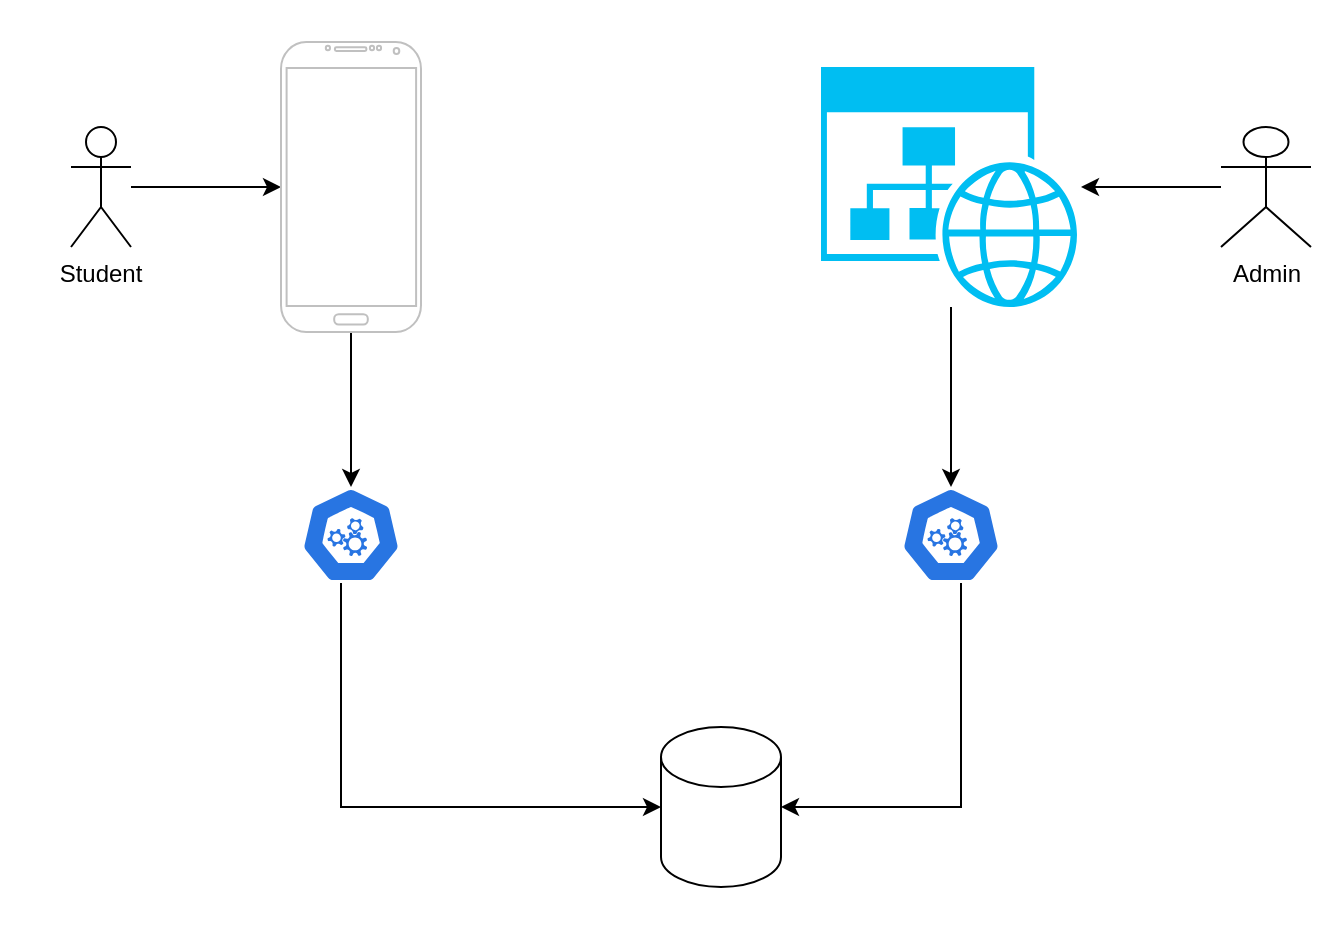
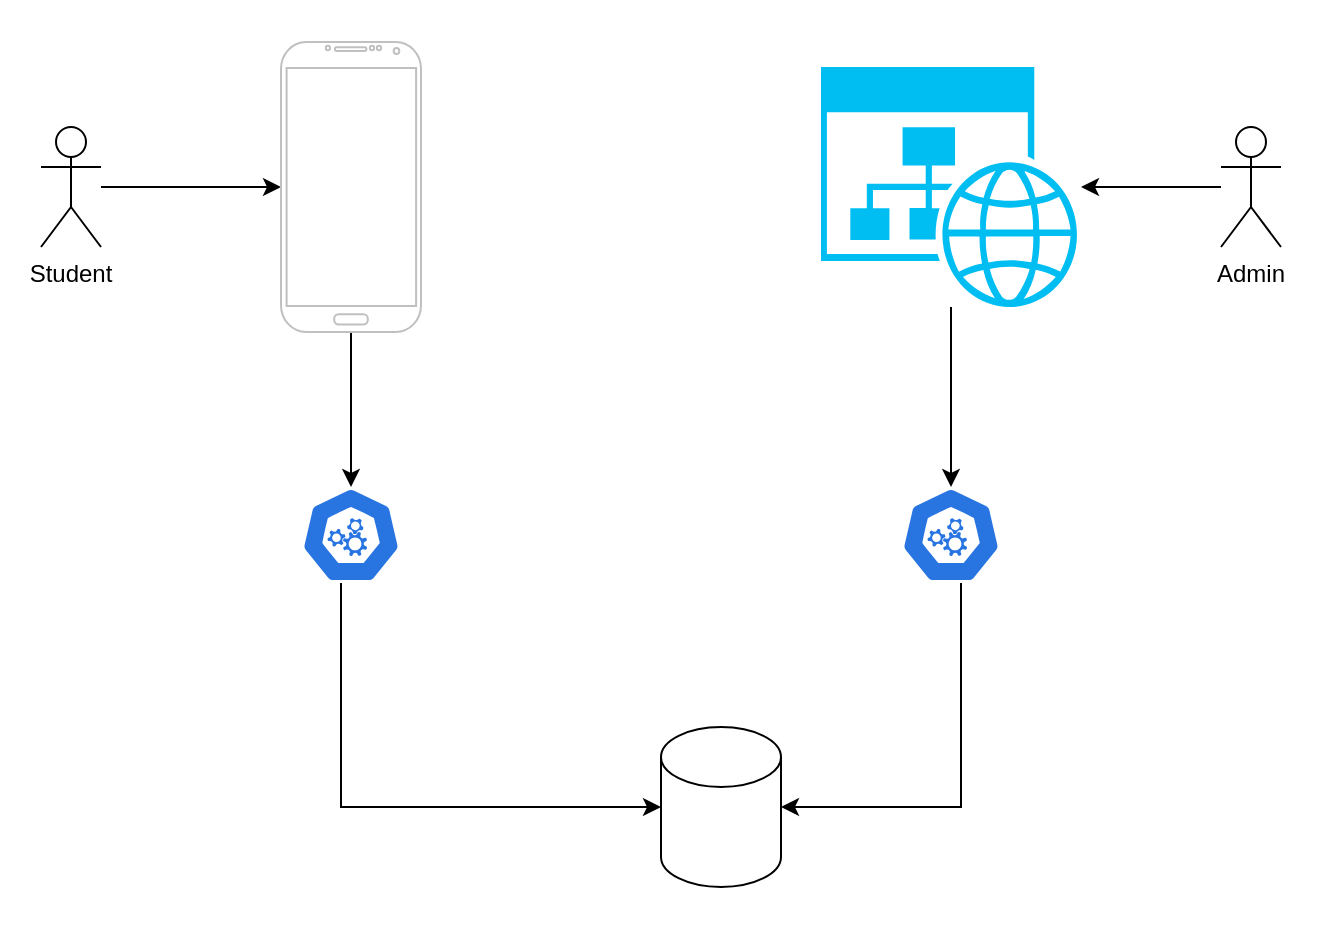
  <mxCell id="0" />
  <mxCell id="1" parent="0" />
  <mxCell id="2" value="" style="shape=cylinder3;whiteSpace=wrap;html=1;boundedLbl=1;backgroundOutline=1;size=15;" vertex="1" parent="1"><mxGeometry x="330" y="363" width="60" height="80" as="geometry" /></mxCell>
  <mxCell id="3" value="" style="aspect=fixed;sketch=0;html=1;dashed=0;whitespace=wrap;fillColor=#2875E2;strokeColor=#ffffff;points=[[0.005,0.63,0],[0.1,0.2,0],[0.9,0.2,0],[0.5,0,0],[0.995,0.63,0],[0.72,0.99,0],[0.5,1,0],[0.28,0.99,0]];shape=mxgraph.kubernetes.icon2;prIcon=api" vertex="1" parent="1"><mxGeometry x="150" y="243" width="50" height="48" as="geometry" /></mxCell>
  <mxCell id="4" style="edgeStyle=orthogonalEdgeStyle;rounded=0;orthogonalLoop=1;jettySize=auto;html=1;entryX=1;entryY=0.5;entryDx=0;entryDy=0;entryPerimeter=0;" edge="1" parent="1" source="5" target="2"><mxGeometry relative="1" as="geometry"><mxPoint x="485" y="413" as="targetPoint" /><Array as="points"><mxPoint x="480" y="403" /></Array></mxGeometry></mxCell>
  <mxCell id="5" value="" style="aspect=fixed;sketch=0;html=1;dashed=0;whitespace=wrap;fillColor=#2875E2;strokeColor=#ffffff;points=[[0.005,0.63,0],[0.1,0.2,0],[0.9,0.2,0],[0.5,0,0],[0.995,0.63,0],[0.72,0.99,0],[0.5,1,0],[0.28,0.99,0]];shape=mxgraph.kubernetes.icon2;prIcon=api" vertex="1" parent="1"><mxGeometry x="450" y="243" width="50" height="48" as="geometry" /></mxCell>
  <mxCell id="6" value="" style="edgeStyle=orthogonalEdgeStyle;rounded=0;orthogonalLoop=1;jettySize=auto;html=1;" edge="1" parent="1" source="7" target="11"><mxGeometry relative="1" as="geometry" /></mxCell>
- <mxCell id="7" value="Student" style="shape=umlActor;verticalLabelPosition=bottom;verticalAlign=top;html=1;outlineConnect=0;" vertex="1" parent="1"><mxGeometry x="35" y="63" width="30" height="60" as="geometry" /></mxCell>
+ <mxCell id="7" value="Student" style="shape=umlActor;verticalLabelPosition=bottom;verticalAlign=top;html=1;outlineConnect=0;" vertex="1" parent="1"><mxGeometry x="20" y="63" width="30" height="60" as="geometry" /></mxCell>
  <mxCell id="8" value="" style="edgeStyle=orthogonalEdgeStyle;rounded=0;orthogonalLoop=1;jettySize=auto;html=1;" edge="1" parent="1" source="9" target="13"><mxGeometry relative="1" as="geometry" /></mxCell>
- <mxCell id="9" value="Admin" style="shape=umlActor;verticalLabelPosition=bottom;verticalAlign=top;html=1;outlineConnect=0;" vertex="1" parent="1"><mxGeometry x="610" y="63" width="45" height="60" as="geometry" /></mxCell>
+ <mxCell id="9" value="Admin" style="shape=umlActor;verticalLabelPosition=bottom;verticalAlign=top;html=1;outlineConnect=0;" vertex="1" parent="1"><mxGeometry x="610" y="63" width="30" height="60" as="geometry" /></mxCell>
  <mxCell id="10" value="" style="edgeStyle=orthogonalEdgeStyle;rounded=0;orthogonalLoop=1;jettySize=auto;html=1;" edge="1" parent="1" source="11" target="3"><mxGeometry relative="1" as="geometry" /></mxCell>
  <mxCell id="11" value="" style="verticalLabelPosition=bottom;verticalAlign=top;html=1;shadow=0;dashed=0;strokeWidth=1;shape=mxgraph.android.phone2;strokeColor=#c0c0c0;" vertex="1" parent="1"><mxGeometry x="140" y="20.5" width="70" height="145" as="geometry" /></mxCell>
  <mxCell id="12" value="" style="edgeStyle=orthogonalEdgeStyle;rounded=0;orthogonalLoop=1;jettySize=auto;html=1;" edge="1" parent="1" source="13" target="5"><mxGeometry relative="1" as="geometry" /></mxCell>
  <mxCell id="13" value="" style="verticalLabelPosition=bottom;html=1;verticalAlign=top;align=center;strokeColor=none;fillColor=#00BEF2;shape=mxgraph.azure.website_generic;pointerEvents=1;" vertex="1" parent="1"><mxGeometry x="410" y="33" width="130" height="120" as="geometry" /></mxCell>
  <mxCell id="14" style="edgeStyle=orthogonalEdgeStyle;rounded=0;orthogonalLoop=1;jettySize=auto;html=1;entryX=0;entryY=0.5;entryDx=0;entryDy=0;entryPerimeter=0;" edge="1" parent="1" source="3" target="2"><mxGeometry relative="1" as="geometry"><Array as="points"><mxPoint x="170" y="403" /></Array></mxGeometry></mxCell>
